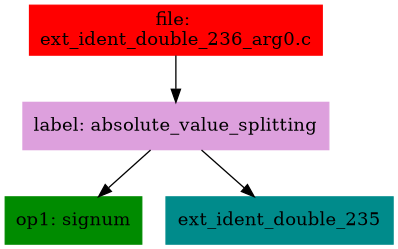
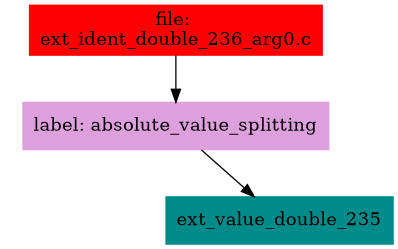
  digraph {
    node [shape=box style=filled]
    n1 [color=red label="file: \next_ident_double_236_arg0.c"]
    n2 [color=plum label="label: absolute_value_splitting"]
-   n3 [color=green4 label="op1: signum"]
-   n4 [color=cyan4 label=ext_ident_double_235]
+   n4 [color=cyan4 label=ext_value_double_235]
    n1 -> n2
-   n2 -> n3
    n2 -> n4
  }
